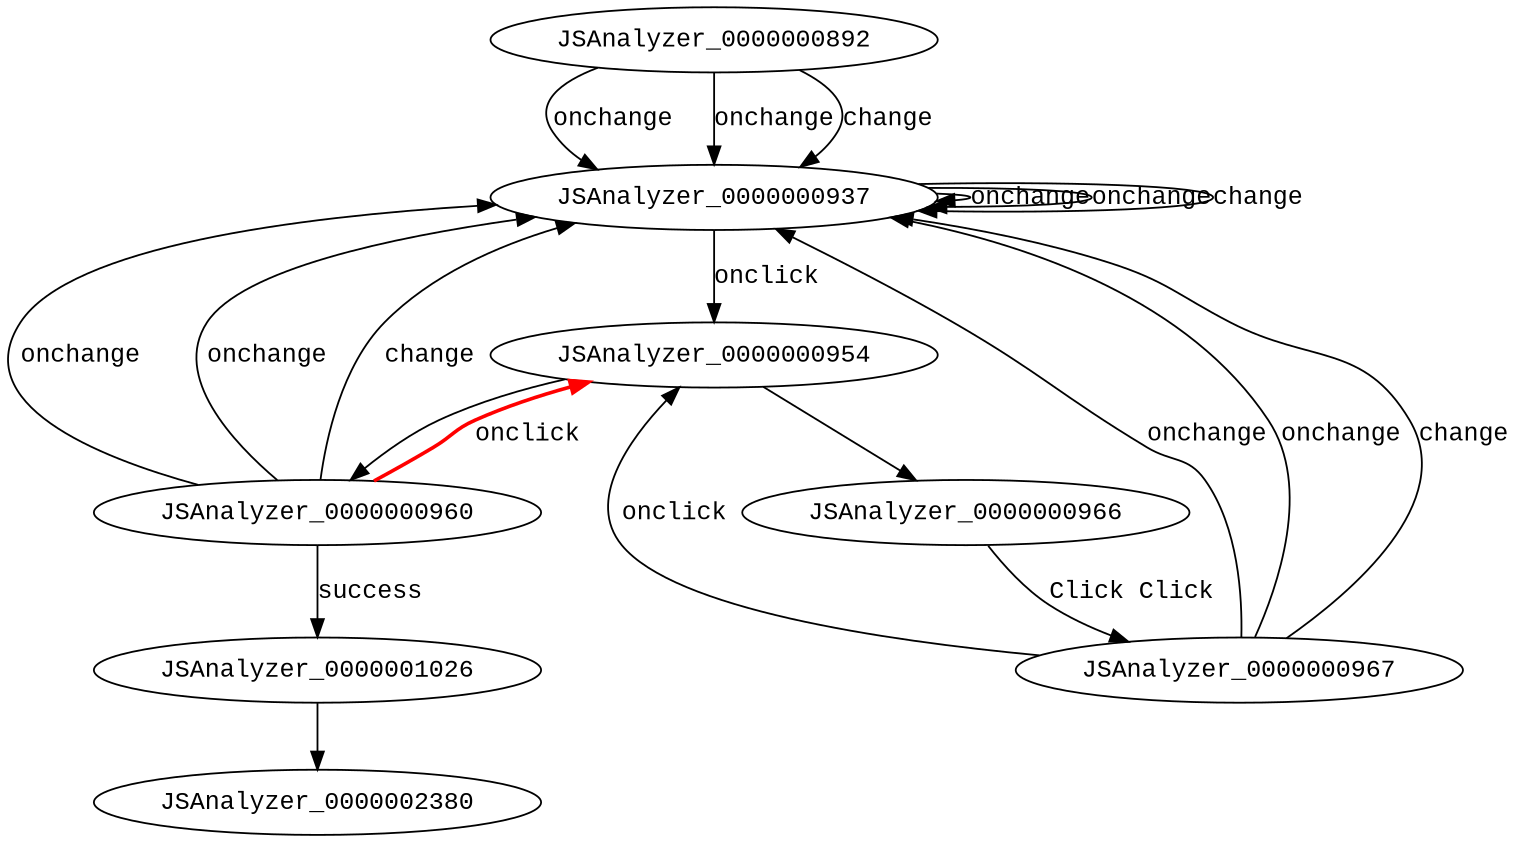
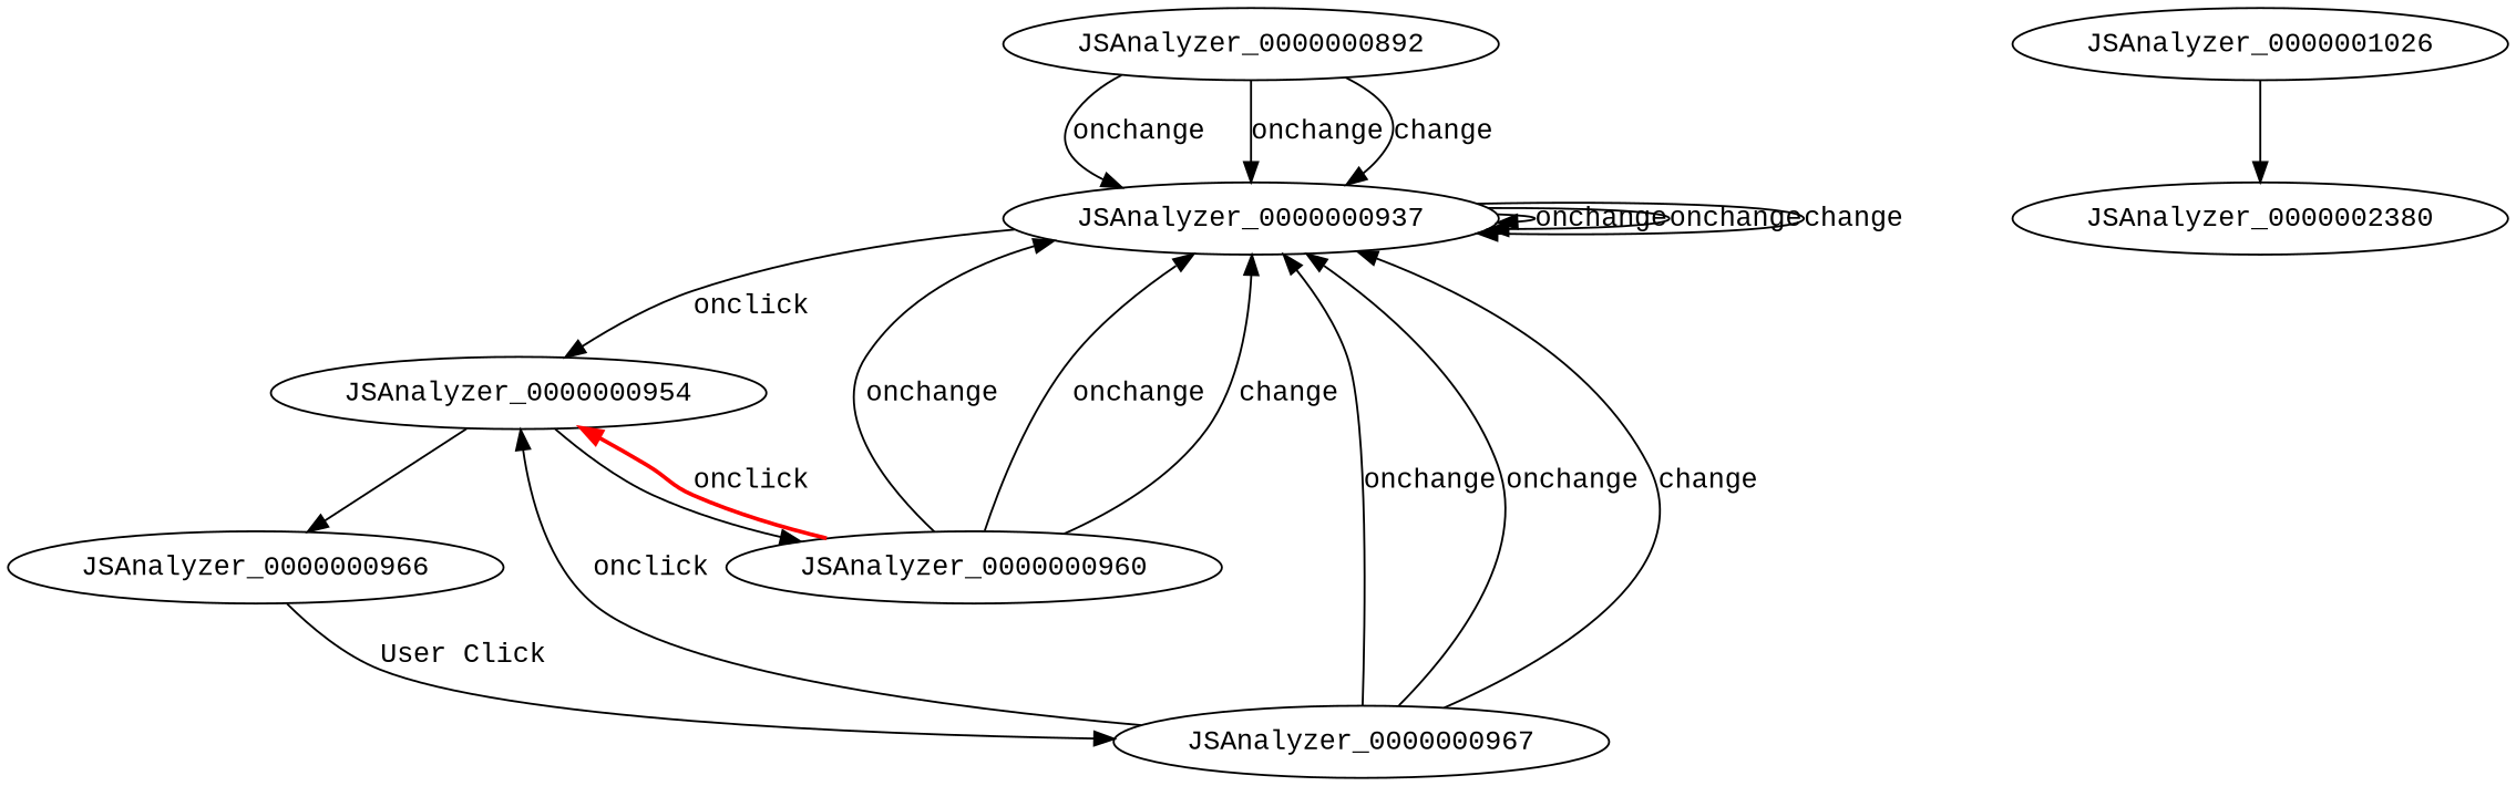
  digraph {
    fontname="Liberation Mono"
    node [fontname="Liberation Mono"]
    edge [fontname="Liberation Mono"]
    JSAnalyzer_0000000892
    JSAnalyzer_0000000937
    JSAnalyzer_0000000954
    JSAnalyzer_0000000960
    n5 [label=JSAnalyzer_0000000966]
    JSAnalyzer_0000001026
    JSAnalyzer_0000000967
    JSAnalyzer_0000002380
    JSAnalyzer_0000000892 -> JSAnalyzer_0000000937 [label=onchange]
    JSAnalyzer_0000000892 -> JSAnalyzer_0000000937 [label=onchange]
    JSAnalyzer_0000000892 -> JSAnalyzer_0000000937 [label=change]
    JSAnalyzer_0000000937 -> JSAnalyzer_0000000937 [label=onchange]
    JSAnalyzer_0000000937 -> JSAnalyzer_0000000937 [label=onchange]
    JSAnalyzer_0000000937 -> JSAnalyzer_0000000937 [label=change]
    JSAnalyzer_0000000937 -> JSAnalyzer_0000000954 [label=onclick]
    JSAnalyzer_0000000954 -> JSAnalyzer_0000000960
    JSAnalyzer_0000000954 -> n5
    JSAnalyzer_0000000960 -> JSAnalyzer_0000000937 [label=onchange]
    JSAnalyzer_0000000960 -> JSAnalyzer_0000000937 [label=onchange]
    JSAnalyzer_0000000960 -> JSAnalyzer_0000000937 [label=change]
    JSAnalyzer_0000000960 -> JSAnalyzer_0000000954 [color=red label=onclick style=bold]
-   JSAnalyzer_0000000960 -> JSAnalyzer_0000001026 [label=success]
-   n5 -> JSAnalyzer_0000000967 [label="Click Click"]
+   n5 -> JSAnalyzer_0000000967 [label="User Click"]
    JSAnalyzer_0000001026 -> JSAnalyzer_0000002380
    JSAnalyzer_0000000967 -> JSAnalyzer_0000000937 [label=onchange]
    JSAnalyzer_0000000967 -> JSAnalyzer_0000000937 [label=onchange]
    JSAnalyzer_0000000967 -> JSAnalyzer_0000000937 [label=change]
    JSAnalyzer_0000000967 -> JSAnalyzer_0000000954 [label=onclick]
  }
